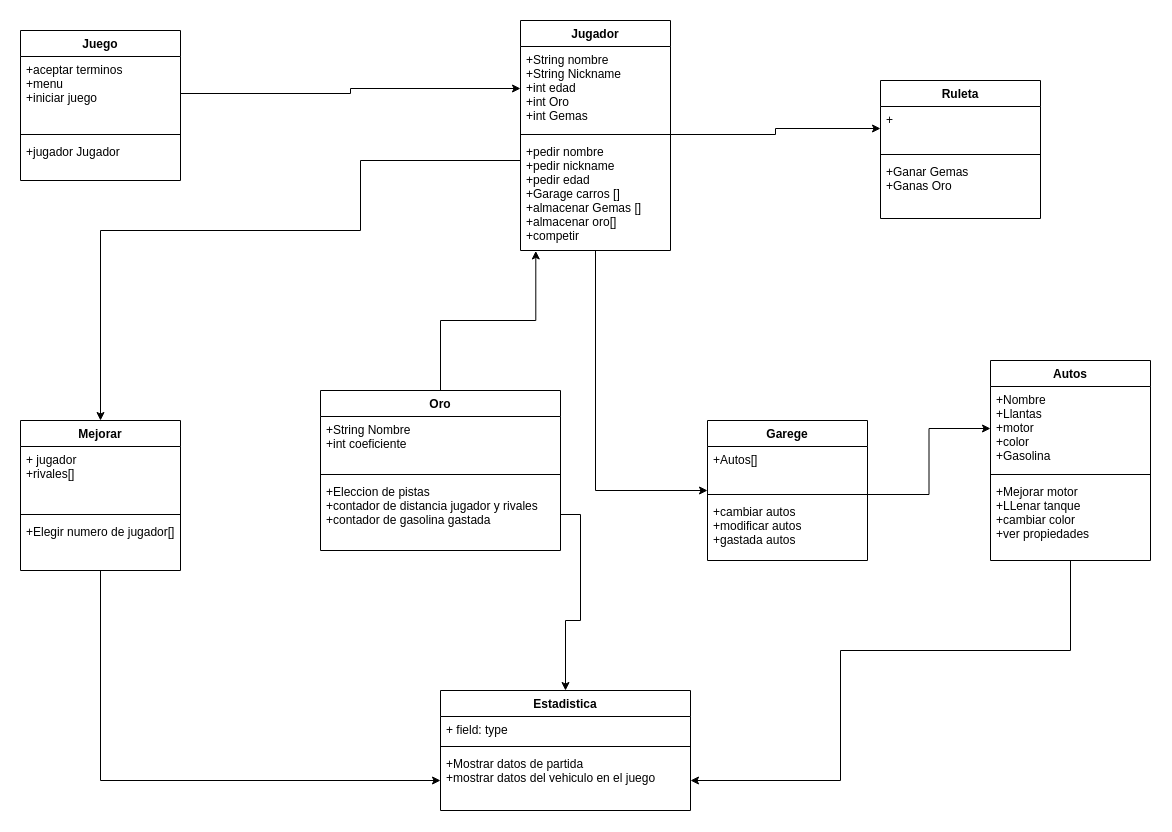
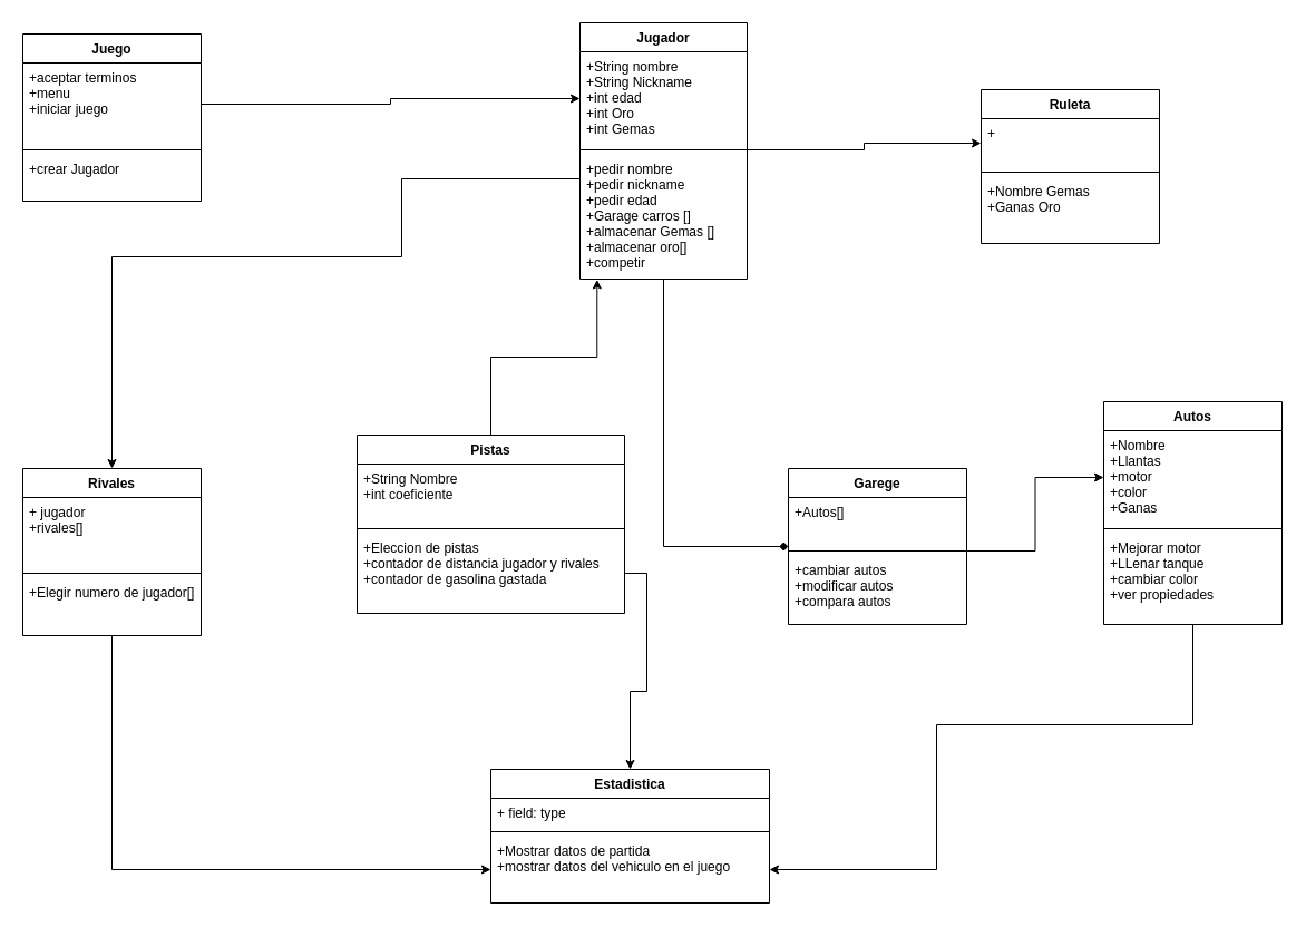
  <mxCell id="0" />
  <mxCell id="1" parent="0" />
  <mxCell id="2" value="Juego" style="swimlane;fontStyle=1;align=center;verticalAlign=top;childLayout=stackLayout;horizontal=1;startSize=26;horizontalStack=0;resizeParent=1;resizeParentMax=0;resizeLast=0;collapsible=1;marginBottom=0;" parent="1" vertex="1"><mxGeometry x="20" y="30" width="160" height="150" as="geometry" /></mxCell>
  <mxCell id="3" value="+aceptar terminos&#10;+menu&#10;+iniciar juego" style="text;strokeColor=none;fillColor=none;align=left;verticalAlign=top;spacingLeft=4;spacingRight=4;overflow=hidden;rotatable=0;points=[[0,0.5],[1,0.5]];portConstraint=eastwest;" parent="2" vertex="1"><mxGeometry y="26" width="160" height="74" as="geometry" /></mxCell>
  <mxCell id="4" value="" style="line;strokeWidth=1;fillColor=none;align=left;verticalAlign=middle;spacingTop=-1;spacingLeft=3;spacingRight=3;rotatable=0;labelPosition=right;points=[];portConstraint=eastwest;" parent="2" vertex="1"><mxGeometry y="100" width="160" height="8" as="geometry" /></mxCell>
- <mxCell id="5" value="+jugador Jugador" style="text;strokeColor=none;fillColor=none;align=left;verticalAlign=top;spacingLeft=4;spacingRight=4;overflow=hidden;rotatable=0;points=[[0,0.5],[1,0.5]];portConstraint=eastwest;" parent="2" vertex="1"><mxGeometry y="108" width="160" height="42" as="geometry" /></mxCell>
- <mxCell id="6" style="edgeStyle=orthogonalEdgeStyle;rounded=0;orthogonalLoop=1;jettySize=auto;html=1;" edge="1" parent="1" source="8" target="12"><mxGeometry relative="1" as="geometry"><Array as="points"><mxPoint x="595" y="490" /></Array></mxGeometry></mxCell>
+ <mxCell id="5" value="+crear Jugador" style="text;strokeColor=none;fillColor=none;align=left;verticalAlign=top;spacingLeft=4;spacingRight=4;overflow=hidden;rotatable=0;points=[[0,0.5],[1,0.5]];portConstraint=eastwest;" parent="2" vertex="1"><mxGeometry y="108" width="160" height="42" as="geometry" /></mxCell>
+ <mxCell id="6" style="edgeStyle=orthogonalEdgeStyle;rounded=0;orthogonalLoop=1;jettySize=auto;html=1;endArrow=diamond;" edge="1" parent="1" source="8" target="12"><mxGeometry relative="1" as="geometry"><Array as="points"><mxPoint x="595" y="490" /></Array></mxGeometry></mxCell>
  <mxCell id="7" style="edgeStyle=orthogonalEdgeStyle;rounded=0;orthogonalLoop=1;jettySize=auto;html=1;" edge="1" parent="1" source="11" target="28"><mxGeometry relative="1" as="geometry"><mxPoint x="500" y="160" as="sourcePoint" /><Array as="points"><mxPoint x="360" y="160" /><mxPoint x="360" y="230" /><mxPoint x="100" y="230" /></Array></mxGeometry></mxCell>
  <mxCell id="8" value="Jugador" style="swimlane;fontStyle=1;align=center;verticalAlign=top;childLayout=stackLayout;horizontal=1;startSize=26;horizontalStack=0;resizeParent=1;resizeParentMax=0;resizeLast=0;collapsible=1;marginBottom=0;" vertex="1" parent="1"><mxGeometry x="520" y="20" width="150" height="230" as="geometry" /></mxCell>
  <mxCell id="9" value="+String nombre&#10;+String Nickname&#10;+int edad&#10;+int Oro &#10;+int Gemas" style="text;strokeColor=none;fillColor=none;align=left;verticalAlign=top;spacingLeft=4;spacingRight=4;overflow=hidden;rotatable=0;points=[[0,0.5],[1,0.5]];portConstraint=eastwest;" vertex="1" parent="8"><mxGeometry y="26" width="150" height="84" as="geometry" /></mxCell>
  <mxCell id="10" value="" style="line;strokeWidth=1;fillColor=none;align=left;verticalAlign=middle;spacingTop=-1;spacingLeft=3;spacingRight=3;rotatable=0;labelPosition=right;points=[];portConstraint=eastwest;" vertex="1" parent="8"><mxGeometry y="110" width="150" height="8" as="geometry" /></mxCell>
  <mxCell id="11" value="+pedir nombre&#10;+pedir nickname&#10;+pedir edad&#10;+Garage carros []&#10;+almacenar Gemas []&#10;+almacenar oro[]&#10;+competir" style="text;strokeColor=none;fillColor=none;align=left;verticalAlign=top;spacingLeft=4;spacingRight=4;overflow=hidden;rotatable=0;points=[[0,0.5],[1,0.5]];portConstraint=eastwest;" vertex="1" parent="8"><mxGeometry y="118" width="150" height="112" as="geometry" /></mxCell>
  <mxCell id="12" value="Garege" style="swimlane;fontStyle=1;align=center;verticalAlign=top;childLayout=stackLayout;horizontal=1;startSize=26;horizontalStack=0;resizeParent=1;resizeParentMax=0;resizeLast=0;collapsible=1;marginBottom=0;" vertex="1" parent="1"><mxGeometry x="707" y="420" width="160" height="140" as="geometry" /></mxCell>
  <mxCell id="13" value="+Autos[]" style="text;strokeColor=none;fillColor=none;align=left;verticalAlign=top;spacingLeft=4;spacingRight=4;overflow=hidden;rotatable=0;points=[[0,0.5],[1,0.5]];portConstraint=eastwest;" vertex="1" parent="12"><mxGeometry y="26" width="160" height="44" as="geometry" /></mxCell>
  <mxCell id="14" value="" style="line;strokeWidth=1;fillColor=none;align=left;verticalAlign=middle;spacingTop=-1;spacingLeft=3;spacingRight=3;rotatable=0;labelPosition=right;points=[];portConstraint=eastwest;" vertex="1" parent="12"><mxGeometry y="70" width="160" height="8" as="geometry" /></mxCell>
- <mxCell id="15" value="+cambiar autos&#10;+modificar autos&#10;+gastada autos" style="text;strokeColor=none;fillColor=none;align=left;verticalAlign=top;spacingLeft=4;spacingRight=4;overflow=hidden;rotatable=0;points=[[0,0.5],[1,0.5]];portConstraint=eastwest;" vertex="1" parent="12"><mxGeometry y="78" width="160" height="62" as="geometry" /></mxCell>
+ <mxCell id="15" value="+cambiar autos&#10;+modificar autos&#10;+compara autos" style="text;strokeColor=none;fillColor=none;align=left;verticalAlign=top;spacingLeft=4;spacingRight=4;overflow=hidden;rotatable=0;points=[[0,0.5],[1,0.5]];portConstraint=eastwest;" vertex="1" parent="12"><mxGeometry y="78" width="160" height="62" as="geometry" /></mxCell>
  <mxCell id="16" style="edgeStyle=orthogonalEdgeStyle;rounded=0;orthogonalLoop=1;jettySize=auto;html=1;entryX=0;entryY=0.5;entryDx=0;entryDy=0;" edge="1" parent="1" source="3" target="9"><mxGeometry relative="1" as="geometry" /></mxCell>
  <mxCell id="17" value="Autos" style="swimlane;fontStyle=1;align=center;verticalAlign=top;childLayout=stackLayout;horizontal=1;startSize=26;horizontalStack=0;resizeParent=1;resizeParentMax=0;resizeLast=0;collapsible=1;marginBottom=0;" vertex="1" parent="1"><mxGeometry x="990" y="360" width="160" height="200" as="geometry" /></mxCell>
- <mxCell id="18" value="+Nombre&#10;+Llantas&#10;+motor&#10;+color&#10;+Gasolina" style="text;strokeColor=none;fillColor=none;align=left;verticalAlign=top;spacingLeft=4;spacingRight=4;overflow=hidden;rotatable=0;points=[[0,0.5],[1,0.5]];portConstraint=eastwest;" vertex="1" parent="17"><mxGeometry y="26" width="160" height="84" as="geometry" /></mxCell>
+ <mxCell id="18" value="+Nombre&#10;+Llantas&#10;+motor&#10;+color&#10;+Ganas" style="text;strokeColor=none;fillColor=none;align=left;verticalAlign=top;spacingLeft=4;spacingRight=4;overflow=hidden;rotatable=0;points=[[0,0.5],[1,0.5]];portConstraint=eastwest;" vertex="1" parent="17"><mxGeometry y="26" width="160" height="84" as="geometry" /></mxCell>
  <mxCell id="19" value="" style="line;strokeWidth=1;fillColor=none;align=left;verticalAlign=middle;spacingTop=-1;spacingLeft=3;spacingRight=3;rotatable=0;labelPosition=right;points=[];portConstraint=eastwest;" vertex="1" parent="17"><mxGeometry y="110" width="160" height="8" as="geometry" /></mxCell>
  <mxCell id="20" value="+Mejorar motor&#10;+LLenar tanque&#10;+cambiar color&#10;+ver propiedades&#10;" style="text;strokeColor=none;fillColor=none;align=left;verticalAlign=top;spacingLeft=4;spacingRight=4;overflow=hidden;rotatable=0;points=[[0,0.5],[1,0.5]];portConstraint=eastwest;" vertex="1" parent="17"><mxGeometry y="118" width="160" height="82" as="geometry" /></mxCell>
  <mxCell id="21" style="edgeStyle=orthogonalEdgeStyle;rounded=0;orthogonalLoop=1;jettySize=auto;html=1;entryX=0;entryY=0.5;entryDx=0;entryDy=0;" edge="1" parent="1" source="14" target="18"><mxGeometry relative="1" as="geometry" /></mxCell>
  <mxCell id="22" value="Ruleta" style="swimlane;fontStyle=1;align=center;verticalAlign=top;childLayout=stackLayout;horizontal=1;startSize=26;horizontalStack=0;resizeParent=1;resizeParentMax=0;resizeLast=0;collapsible=1;marginBottom=0;" vertex="1" parent="1"><mxGeometry x="880" y="80" width="160" height="138" as="geometry" /></mxCell>
  <mxCell id="23" value="+" style="text;strokeColor=none;fillColor=none;align=left;verticalAlign=top;spacingLeft=4;spacingRight=4;overflow=hidden;rotatable=0;points=[[0,0.5],[1,0.5]];portConstraint=eastwest;" vertex="1" parent="22"><mxGeometry y="26" width="160" height="44" as="geometry" /></mxCell>
  <mxCell id="24" value="" style="line;strokeWidth=1;fillColor=none;align=left;verticalAlign=middle;spacingTop=-1;spacingLeft=3;spacingRight=3;rotatable=0;labelPosition=right;points=[];portConstraint=eastwest;" vertex="1" parent="22"><mxGeometry y="70" width="160" height="8" as="geometry" /></mxCell>
- <mxCell id="25" value="+Ganar Gemas&#10;+Ganas Oro" style="text;strokeColor=none;fillColor=none;align=left;verticalAlign=top;spacingLeft=4;spacingRight=4;overflow=hidden;rotatable=0;points=[[0,0.5],[1,0.5]];portConstraint=eastwest;" vertex="1" parent="22"><mxGeometry y="78" width="160" height="60" as="geometry" /></mxCell>
+ <mxCell id="25" value="+Nombre Gemas&#10;+Ganas Oro" style="text;strokeColor=none;fillColor=none;align=left;verticalAlign=top;spacingLeft=4;spacingRight=4;overflow=hidden;rotatable=0;points=[[0,0.5],[1,0.5]];portConstraint=eastwest;" vertex="1" parent="22"><mxGeometry y="78" width="160" height="60" as="geometry" /></mxCell>
  <mxCell id="26" style="edgeStyle=orthogonalEdgeStyle;rounded=0;orthogonalLoop=1;jettySize=auto;html=1;" edge="1" parent="1" source="10" target="23"><mxGeometry relative="1" as="geometry" /></mxCell>
  <mxCell id="27" style="edgeStyle=orthogonalEdgeStyle;rounded=0;orthogonalLoop=1;jettySize=auto;html=1;entryX=0;entryY=0.5;entryDx=0;entryDy=0;" edge="1" parent="1" source="28" target="40"><mxGeometry relative="1" as="geometry" /></mxCell>
- <mxCell id="28" value="Mejorar" style="swimlane;fontStyle=1;align=center;verticalAlign=top;childLayout=stackLayout;horizontal=1;startSize=26;horizontalStack=0;resizeParent=1;resizeParentMax=0;resizeLast=0;collapsible=1;marginBottom=0;" vertex="1" parent="1"><mxGeometry x="20" y="420" width="160" height="150" as="geometry" /></mxCell>
+ <mxCell id="28" value="Rivales" style="swimlane;fontStyle=1;align=center;verticalAlign=top;childLayout=stackLayout;horizontal=1;startSize=26;horizontalStack=0;resizeParent=1;resizeParentMax=0;resizeLast=0;collapsible=1;marginBottom=0;" vertex="1" parent="1"><mxGeometry x="20" y="420" width="160" height="150" as="geometry" /></mxCell>
  <mxCell id="29" value="+ jugador&#10;+rivales[]" style="text;strokeColor=none;fillColor=none;align=left;verticalAlign=top;spacingLeft=4;spacingRight=4;overflow=hidden;rotatable=0;points=[[0,0.5],[1,0.5]];portConstraint=eastwest;" vertex="1" parent="28"><mxGeometry y="26" width="160" height="64" as="geometry" /></mxCell>
  <mxCell id="30" value="" style="line;strokeWidth=1;fillColor=none;align=left;verticalAlign=middle;spacingTop=-1;spacingLeft=3;spacingRight=3;rotatable=0;labelPosition=right;points=[];portConstraint=eastwest;" vertex="1" parent="28"><mxGeometry y="90" width="160" height="8" as="geometry" /></mxCell>
  <mxCell id="31" value="+Elegir numero de jugador[]" style="text;strokeColor=none;fillColor=none;align=left;verticalAlign=top;spacingLeft=4;spacingRight=4;overflow=hidden;rotatable=0;points=[[0,0.5],[1,0.5]];portConstraint=eastwest;" vertex="1" parent="28"><mxGeometry y="98" width="160" height="52" as="geometry" /></mxCell>
  <mxCell id="32" style="edgeStyle=orthogonalEdgeStyle;rounded=0;orthogonalLoop=1;jettySize=auto;html=1;entryX=0.102;entryY=1.004;entryDx=0;entryDy=0;entryPerimeter=0;" edge="1" parent="1" source="33" target="11"><mxGeometry relative="1" as="geometry" /></mxCell>
- <mxCell id="33" value="Oro" style="swimlane;fontStyle=1;align=center;verticalAlign=top;childLayout=stackLayout;horizontal=1;startSize=26;horizontalStack=0;resizeParent=1;resizeParentMax=0;resizeLast=0;collapsible=1;marginBottom=0;" vertex="1" parent="1"><mxGeometry x="320" y="390" width="240" height="160" as="geometry" /></mxCell>
+ <mxCell id="33" value="Pistas" style="swimlane;fontStyle=1;align=center;verticalAlign=top;childLayout=stackLayout;horizontal=1;startSize=26;horizontalStack=0;resizeParent=1;resizeParentMax=0;resizeLast=0;collapsible=1;marginBottom=0;" vertex="1" parent="1"><mxGeometry x="320" y="390" width="240" height="160" as="geometry" /></mxCell>
  <mxCell id="34" value="+String Nombre&#10;+int coeficiente" style="text;strokeColor=none;fillColor=none;align=left;verticalAlign=top;spacingLeft=4;spacingRight=4;overflow=hidden;rotatable=0;points=[[0,0.5],[1,0.5]];portConstraint=eastwest;" vertex="1" parent="33"><mxGeometry y="26" width="240" height="54" as="geometry" /></mxCell>
  <mxCell id="35" value="" style="line;strokeWidth=1;fillColor=none;align=left;verticalAlign=middle;spacingTop=-1;spacingLeft=3;spacingRight=3;rotatable=0;labelPosition=right;points=[];portConstraint=eastwest;" vertex="1" parent="33"><mxGeometry y="80" width="240" height="8" as="geometry" /></mxCell>
  <mxCell id="36" value="+Eleccion de pistas&#10;+contador de distancia jugador y rivales&#10;+contador de gasolina gastada" style="text;strokeColor=none;fillColor=none;align=left;verticalAlign=top;spacingLeft=4;spacingRight=4;overflow=hidden;rotatable=0;points=[[0,0.5],[1,0.5]];portConstraint=eastwest;" vertex="1" parent="33"><mxGeometry y="88" width="240" height="72" as="geometry" /></mxCell>
  <mxCell id="37" value="Estadistica" style="swimlane;fontStyle=1;align=center;verticalAlign=top;childLayout=stackLayout;horizontal=1;startSize=26;horizontalStack=0;resizeParent=1;resizeParentMax=0;resizeLast=0;collapsible=1;marginBottom=0;" vertex="1" parent="1"><mxGeometry x="440" y="690" width="250" height="120" as="geometry" /></mxCell>
  <mxCell id="38" value="+ field: type" style="text;strokeColor=none;fillColor=none;align=left;verticalAlign=top;spacingLeft=4;spacingRight=4;overflow=hidden;rotatable=0;points=[[0,0.5],[1,0.5]];portConstraint=eastwest;" vertex="1" parent="37"><mxGeometry y="26" width="250" height="26" as="geometry" /></mxCell>
  <mxCell id="39" value="" style="line;strokeWidth=1;fillColor=none;align=left;verticalAlign=middle;spacingTop=-1;spacingLeft=3;spacingRight=3;rotatable=0;labelPosition=right;points=[];portConstraint=eastwest;" vertex="1" parent="37"><mxGeometry y="52" width="250" height="8" as="geometry" /></mxCell>
  <mxCell id="40" value="+Mostrar datos de partida&#10;+mostrar datos del vehiculo en el juego" style="text;strokeColor=none;fillColor=none;align=left;verticalAlign=top;spacingLeft=4;spacingRight=4;overflow=hidden;rotatable=0;points=[[0,0.5],[1,0.5]];portConstraint=eastwest;" vertex="1" parent="37"><mxGeometry y="60" width="250" height="60" as="geometry" /></mxCell>
  <mxCell id="41" style="edgeStyle=orthogonalEdgeStyle;rounded=0;orthogonalLoop=1;jettySize=auto;html=1;" edge="1" parent="1" source="20" target="40"><mxGeometry relative="1" as="geometry"><Array as="points"><mxPoint x="1070" y="650" /><mxPoint x="840" y="650" /><mxPoint x="840" y="780" /></Array></mxGeometry></mxCell>
  <mxCell id="42" style="edgeStyle=orthogonalEdgeStyle;rounded=0;orthogonalLoop=1;jettySize=auto;html=1;entryX=0.5;entryY=0;entryDx=0;entryDy=0;" edge="1" parent="1" source="36" target="37"><mxGeometry relative="1" as="geometry" /></mxCell>
